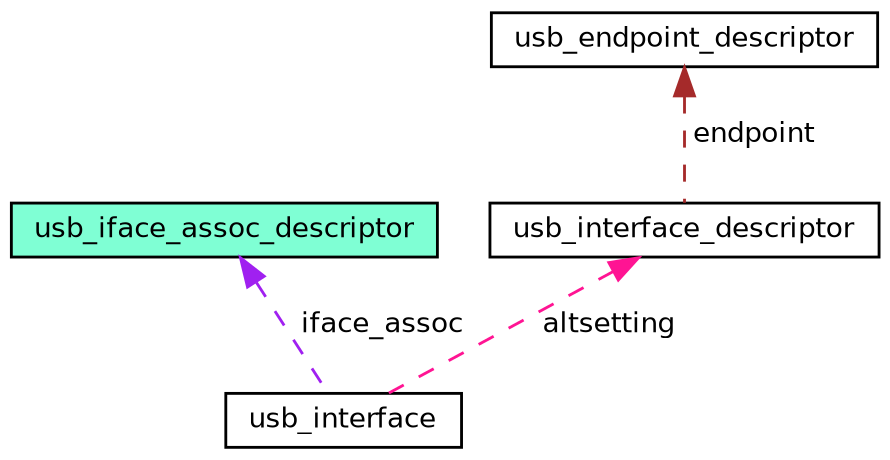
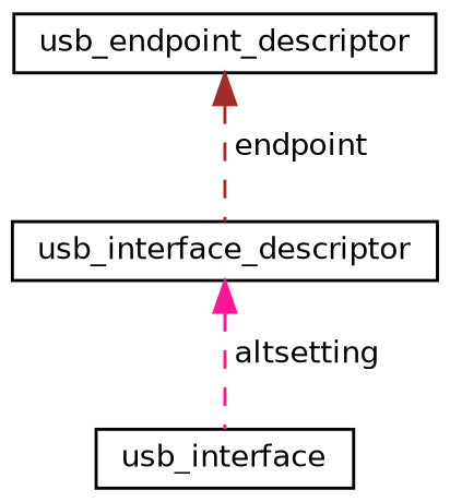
  digraph {
    node [color=black fillcolor=white fontname=Helvetica fontsize=10 shape=record style=filled]
    edge [dir=back fontname=Helvetica fontsize=10 labelfontname=Helvetica labelfontsize=10 style=dashed]
    n1 [fontcolor=black height=0.2 label=usb_interface width=0.4]
-   n2 [fillcolor=aquamarine height=0.2 label=usb_iface_assoc_descriptor width=0.4]
    n3 [height=0.2 label=usb_interface_descriptor width=0.4]
    n4 [height=0.2 label=usb_endpoint_descriptor width=0.4]
-   n2 -> n1 [color=purple label=" iface_assoc"]
    n3 -> n1 [color=deeppink label=" altsetting"]
    n4 -> n3 [color=brown label=" endpoint"]
  }
